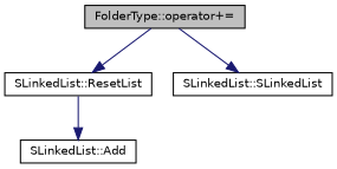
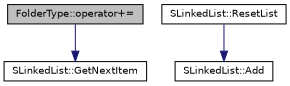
  digraph {
    rankdir=TB
    node [color=black fillcolor=white fontname=Helvetica fontsize=10 shape=record style=filled]
    edge [color=midnightblue fontname=Helvetica fontsize=10 labelfontname=Helvetica labelfontsize=10 style=solid]
    n1 [fillcolor=grey75 fontcolor=black height=0.2 label="FolderType::operator+=" width=0.4]
    n2 [height=0.2 label="SLinkedList::ResetList" width=0.4]
-   n3 [height=0.2 label="SLinkedList::SLinkedList" width=0.4]
+   n3 [height=0.2 label="SLinkedList::GetNextItem" width=0.4]
    n4 [height=0.2 label="SLinkedList::Add" width=0.4]
-   n1 -> n2
    n1 -> n3
    n2 -> n4
  }
